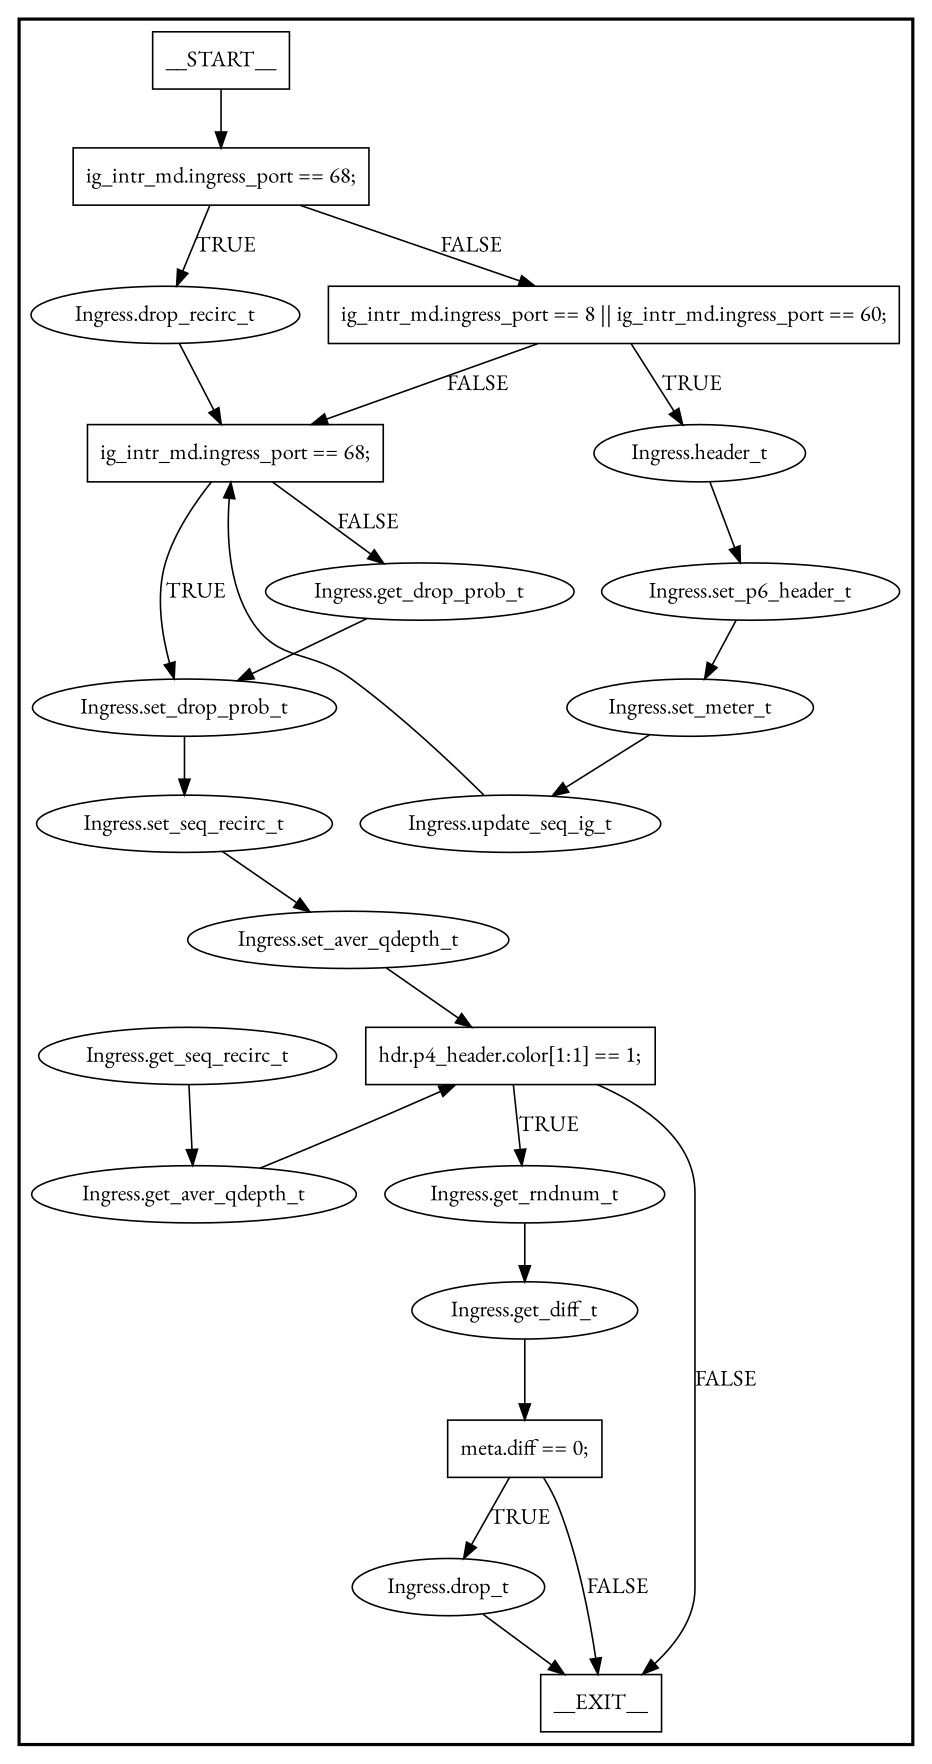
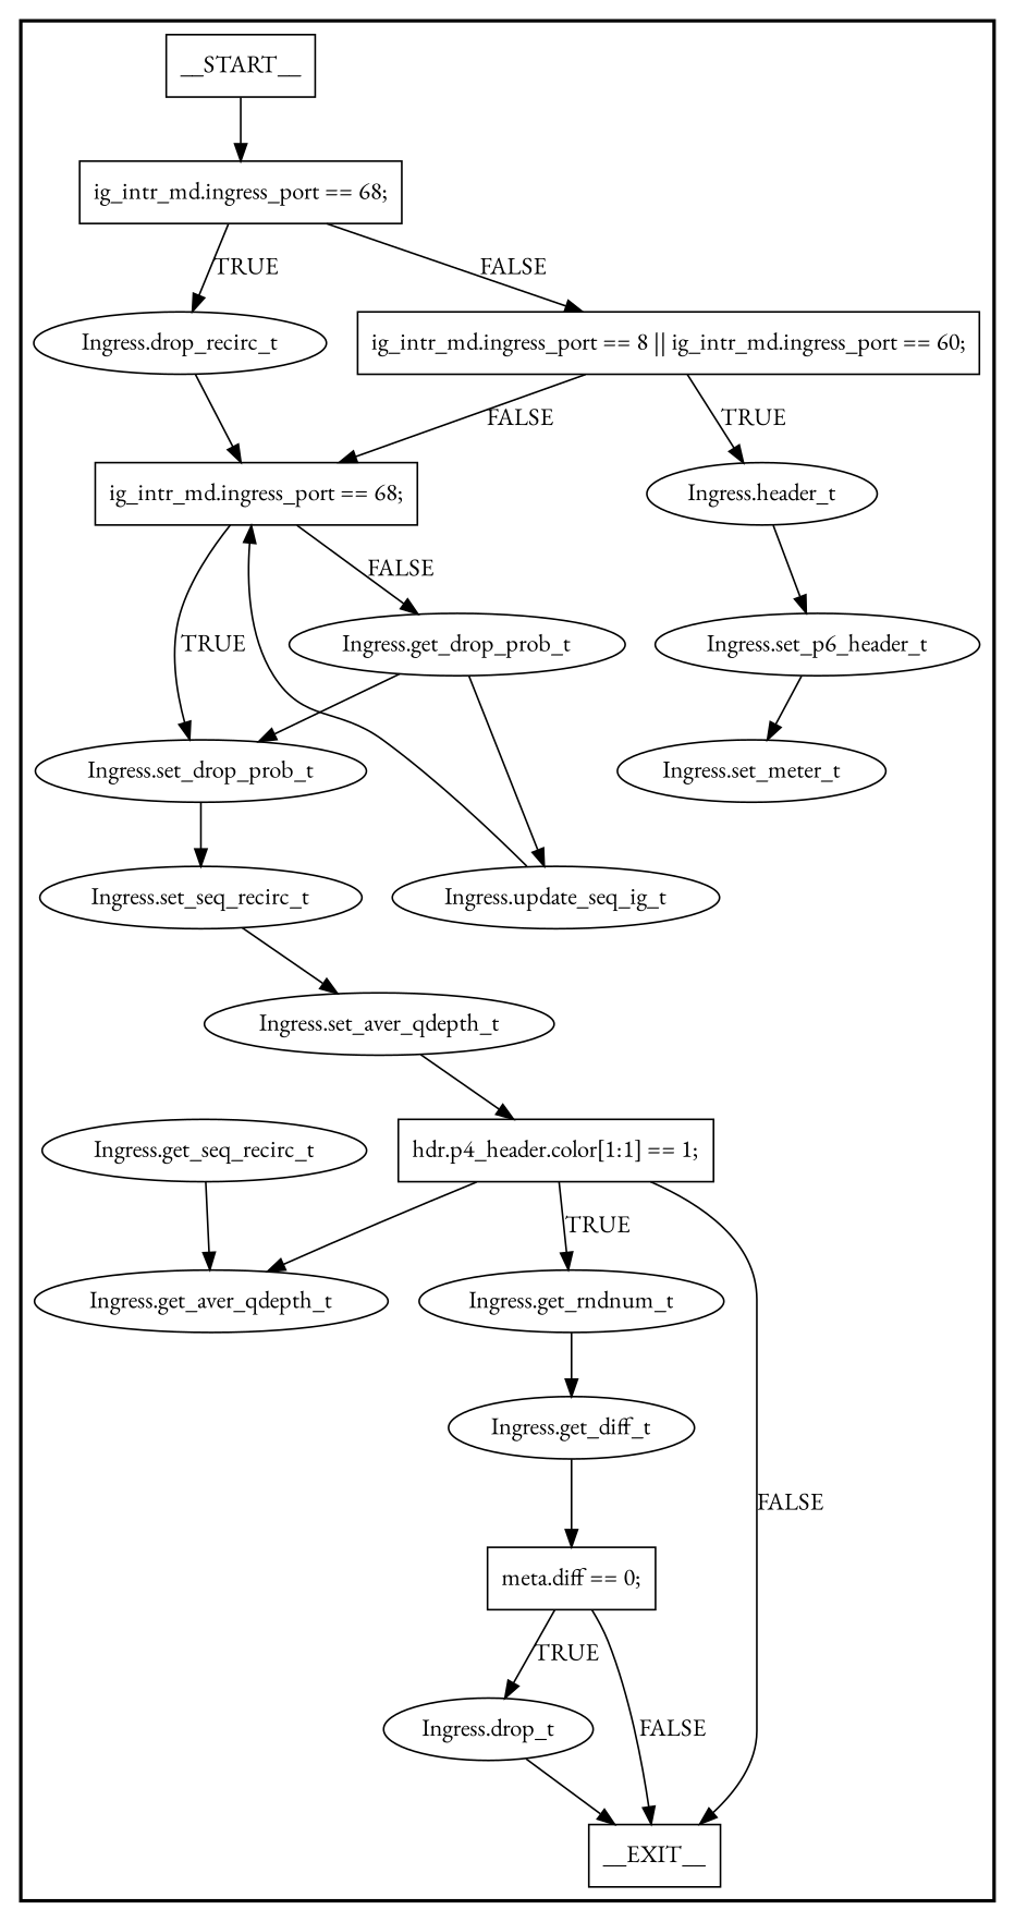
  digraph {
    fontname="EB Garamond"
    node [fontname="EB Garamond" shape=ellipse style=solid]
    edge [fontname="EB Garamond"]
    n1 [label=__START__ shape=rectangle]
    n2 [label="ig_intr_md.ingress_port == 68;" shape=rectangle]
    n3 [label=__EXIT__ shape=rectangle]
    n4 [label="Ingress.drop_recirc_t"]
    n5 [label="ig_intr_md.ingress_port == 8 || ig_intr_md.ingress_port == 60;" shape=rectangle]
    n6 [label="ig_intr_md.ingress_port == 68;" shape=rectangle]
    n7 [label="Ingress.header_t"]
    n8 [label="Ingress.set_p6_header_t"]
    n9 [label="Ingress.set_meter_t"]
    n10 [label="Ingress.update_seq_ig_t"]
    n11 [label="Ingress.set_drop_prob_t"]
    n12 [label="Ingress.get_drop_prob_t"]
    n13 [label="Ingress.set_seq_recirc_t"]
    n14 [label="Ingress.set_aver_qdepth_t"]
    n15 [label="hdr.p4_header.color[1:1] == 1;" shape=rectangle]
    n16 [label="Ingress.get_seq_recirc_t"]
    n17 [label="Ingress.get_aver_qdepth_t"]
    n18 [label="Ingress.get_rndnum_t"]
    n19 [label="Ingress.get_diff_t"]
    n20 [label="meta.diff == 0;" shape=rectangle]
    n21 [label="Ingress.drop_t"]
    subgraph cluster_1 {
      labeljust=r
      style=bold
      n1
      n2
      n3
      n4
      n5
      n6
      n7
      n8
      n9
      n10
      n11
      n12
      n13
      n14
      n15
      n16
      n17
      n18
      n19
      n20
      n21
    }
    n1 -> n2
    n2 -> n4 [label=TRUE]
    n2 -> n5 [label=FALSE]
    n4 -> n6
    n5 -> n6 [label=FALSE]
    n5 -> n7 [label=TRUE]
    n6 -> n11 [label=TRUE]
    n6 -> n12 [label=FALSE]
    n7 -> n8
    n8 -> n9
-   n9 -> n10
+   n12 -> n10
    n10 -> n6
    n11 -> n13
    n12 -> n11
    n13 -> n14
    n14 -> n15
    n15 -> n3 [label=FALSE]
    n15 -> n18 [label=TRUE]
    n16 -> n17
-   n17 -> n15
+   n15 -> n17
    n18 -> n19
    n19 -> n20
    n20 -> n3 [label=FALSE]
    n20 -> n21 [label=TRUE]
    n21 -> n3
  }
